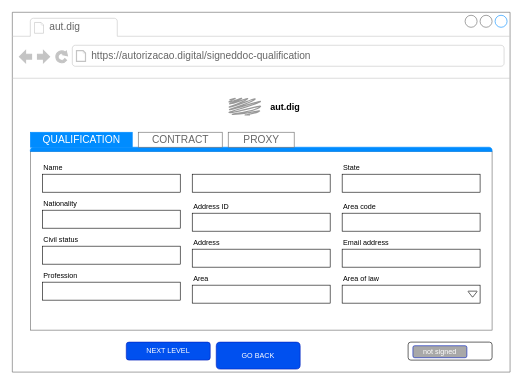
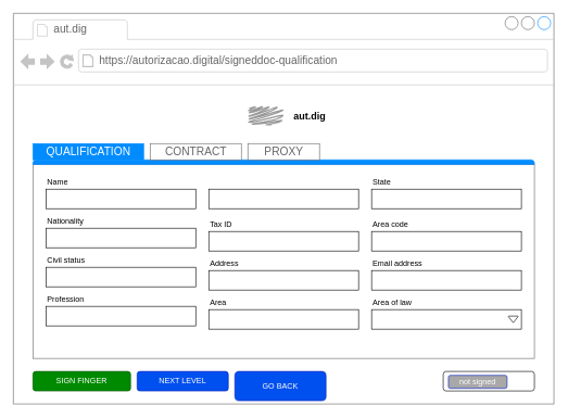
  <mxCell id="0" />
  <mxCell id="1" parent="0" />
  <mxCell id="2" value="" style="strokeWidth=1;shadow=0;dashed=0;align=center;html=1;shape=mxgraph.mockup.containers.browserWindow;rSize=0;strokeColor=#666666;strokeColor2=#008cff;strokeColor3=#c4c4c4;mainText=,;recursiveResize=0;" parent="1" vertex="1"><mxGeometry x="20" y="20" width="830" height="600" as="geometry" /></mxCell>
  <mxCell id="3" value="aut.dig" style="strokeWidth=1;shadow=0;dashed=0;align=center;html=1;shape=mxgraph.mockup.containers.anchor;fontSize=17;fontColor=#666666;align=left;" parent="2" vertex="1"><mxGeometry x="60" y="12" width="110" height="26" as="geometry" /></mxCell>
  <mxCell id="4" value="https://autorizacao.digital/signeddoc-qualification" style="strokeWidth=1;shadow=0;dashed=0;align=center;html=1;shape=mxgraph.mockup.containers.anchor;rSize=0;fontSize=17;fontColor=#666666;align=left;" parent="2" vertex="1"><mxGeometry x="130" y="60" width="250" height="26" as="geometry" /></mxCell>
  <mxCell id="5" value="" style="strokeWidth=1;shadow=0;dashed=0;align=center;html=1;shape=mxgraph.mockup.containers.marginRect2;rectMarginTop=32;strokeColor=#666666;gradientColor=none;" parent="2" vertex="1"><mxGeometry x="30" y="200" width="770" height="330" as="geometry" /></mxCell>
  <mxCell id="6" value="" style="strokeWidth=1;shadow=0;dashed=0;align=center;html=1;shape=mxgraph.mockup.containers.topButton;rSize=5;strokeColor=#008cff;fillColor=#008cff;gradientColor=none;resizeWidth=1;movable=0;deletable=1;" parent="5" vertex="1"><mxGeometry width="770" height="7" relative="1" as="geometry"><mxPoint y="25" as="offset" /></mxGeometry></mxCell>
  <mxCell id="7" value="" style="group" parent="5" vertex="1" connectable="0"><mxGeometry x="20" y="110" width="230" height="60" as="geometry" /></mxCell>
  <mxCell id="8" value="" style="group" parent="7" vertex="1" connectable="0"><mxGeometry width="230" height="60" as="geometry" /></mxCell>
  <mxCell id="9" value="" style="rounded=0;whiteSpace=wrap;html=1;align=left;" parent="8" vertex="1"><mxGeometry y="20" width="230" height="30" as="geometry" /></mxCell>
  <mxCell id="10" value="Nationality" style="text;html=1;strokeColor=none;fillColor=none;align=left;verticalAlign=middle;whiteSpace=wrap;rounded=0;" parent="8" vertex="1"><mxGeometry width="230" height="20" as="geometry" /></mxCell>
  <mxCell id="11" value="" style="group" parent="5" vertex="1" connectable="0"><mxGeometry x="20" y="170" width="230" height="60" as="geometry" /></mxCell>
  <mxCell id="12" value="" style="group" parent="11" vertex="1" connectable="0"><mxGeometry width="230" height="60" as="geometry" /></mxCell>
  <mxCell id="13" value="" style="rounded=0;whiteSpace=wrap;html=1;align=left;" parent="12" vertex="1"><mxGeometry y="20" width="230" height="30" as="geometry" /></mxCell>
  <mxCell id="14" value="Civil status" style="text;html=1;strokeColor=none;fillColor=none;align=left;verticalAlign=middle;whiteSpace=wrap;rounded=0;" parent="12" vertex="1"><mxGeometry width="230" height="20" as="geometry" /></mxCell>
  <mxCell id="15" value="" style="group" parent="5" vertex="1" connectable="0"><mxGeometry x="20" y="230" width="230" height="60" as="geometry" /></mxCell>
  <mxCell id="16" value="" style="group" parent="15" vertex="1" connectable="0"><mxGeometry width="230" height="60" as="geometry" /></mxCell>
  <mxCell id="17" value="" style="rounded=0;whiteSpace=wrap;html=1;align=left;" parent="16" vertex="1"><mxGeometry y="20" width="230" height="30" as="geometry" /></mxCell>
  <mxCell id="18" value="Profession" style="text;html=1;strokeColor=none;fillColor=none;align=left;verticalAlign=middle;whiteSpace=wrap;rounded=0;" parent="16" vertex="1"><mxGeometry width="230" height="20" as="geometry" /></mxCell>
  <mxCell id="19" value="" style="group" parent="5" vertex="1" connectable="0"><mxGeometry x="520" y="50" width="230" height="60" as="geometry" /></mxCell>
  <mxCell id="20" value="" style="group" parent="19" vertex="1" connectable="0"><mxGeometry width="230" height="60" as="geometry" /></mxCell>
  <mxCell id="21" value="" style="rounded=0;whiteSpace=wrap;html=1;align=left;" parent="20" vertex="1"><mxGeometry y="20" width="230" height="30" as="geometry" /></mxCell>
  <mxCell id="22" value="State" style="text;html=1;strokeColor=none;fillColor=none;align=left;verticalAlign=middle;whiteSpace=wrap;rounded=0;" parent="20" vertex="1"><mxGeometry width="230" height="20" as="geometry" /></mxCell>
  <mxCell id="23" value="" style="group" parent="5" vertex="1" connectable="0"><mxGeometry x="270" y="50" width="230" height="60" as="geometry" /></mxCell>
  <mxCell id="24" value="" style="group" parent="23" vertex="1" connectable="0"><mxGeometry width="230" height="60" as="geometry" /></mxCell>
  <mxCell id="25" value="" style="rounded=0;whiteSpace=wrap;html=1;align=left;" parent="24" vertex="1"><mxGeometry y="20" width="230" height="30" as="geometry" /></mxCell>
  <mxCell id="26" value="" style="group" parent="5" vertex="1" connectable="0"><mxGeometry x="20" y="50" width="230" height="60" as="geometry" /></mxCell>
  <mxCell id="27" value="" style="group" parent="26" vertex="1" connectable="0"><mxGeometry width="230" height="60" as="geometry" /></mxCell>
  <mxCell id="28" value="" style="rounded=0;whiteSpace=wrap;html=1;align=left;" parent="27" vertex="1"><mxGeometry y="20" width="230" height="30" as="geometry" /></mxCell>
  <mxCell id="29" value="Name" style="text;html=1;strokeColor=none;fillColor=none;align=left;verticalAlign=middle;whiteSpace=wrap;rounded=0;" parent="27" vertex="1"><mxGeometry width="230" height="20" as="geometry" /></mxCell>
  <mxCell id="30" value="" style="group" parent="5" vertex="1" connectable="0"><mxGeometry x="270" y="115" width="230" height="60" as="geometry" /></mxCell>
  <mxCell id="31" value="" style="group" parent="30" vertex="1" connectable="0"><mxGeometry width="230" height="60" as="geometry" /></mxCell>
  <mxCell id="32" value="" style="rounded=0;whiteSpace=wrap;html=1;align=left;" parent="31" vertex="1"><mxGeometry y="20" width="230" height="30" as="geometry" /></mxCell>
- <mxCell id="33" value="Address ID" style="text;html=1;strokeColor=none;fillColor=none;align=left;verticalAlign=middle;whiteSpace=wrap;rounded=0;" parent="31" vertex="1"><mxGeometry width="230" height="20" as="geometry" /></mxCell>
+ <mxCell id="33" value="Tax ID" style="text;html=1;strokeColor=none;fillColor=none;align=left;verticalAlign=middle;whiteSpace=wrap;rounded=0;" parent="31" vertex="1"><mxGeometry width="230" height="20" as="geometry" /></mxCell>
  <mxCell id="34" value="" style="group" parent="5" vertex="1" connectable="0"><mxGeometry x="270" y="175" width="230" height="60" as="geometry" /></mxCell>
  <mxCell id="35" value="" style="group" parent="34" vertex="1" connectable="0"><mxGeometry width="230" height="60" as="geometry" /></mxCell>
  <mxCell id="36" value="" style="rounded=0;whiteSpace=wrap;html=1;align=left;" parent="35" vertex="1"><mxGeometry y="20" width="230" height="30" as="geometry" /></mxCell>
  <mxCell id="37" value="Address" style="text;html=1;strokeColor=none;fillColor=none;align=left;verticalAlign=middle;whiteSpace=wrap;rounded=0;" parent="35" vertex="1"><mxGeometry width="230" height="20" as="geometry" /></mxCell>
  <mxCell id="38" value="" style="group" parent="5" vertex="1" connectable="0"><mxGeometry x="270" y="235" width="230" height="60" as="geometry" /></mxCell>
  <mxCell id="39" value="" style="group" parent="38" vertex="1" connectable="0"><mxGeometry width="230" height="60" as="geometry" /></mxCell>
  <mxCell id="40" value="" style="rounded=0;whiteSpace=wrap;html=1;align=left;" parent="39" vertex="1"><mxGeometry y="20" width="230" height="30" as="geometry" /></mxCell>
  <mxCell id="41" value="Area" style="text;html=1;strokeColor=none;fillColor=none;align=left;verticalAlign=middle;whiteSpace=wrap;rounded=0;" parent="39" vertex="1"><mxGeometry width="230" height="20" as="geometry" /></mxCell>
  <mxCell id="42" value="" style="group" parent="5" vertex="1" connectable="0"><mxGeometry x="520" y="115" width="230" height="60" as="geometry" /></mxCell>
  <mxCell id="43" value="" style="group" parent="42" vertex="1" connectable="0"><mxGeometry width="230" height="60" as="geometry" /></mxCell>
  <mxCell id="44" value="" style="rounded=0;whiteSpace=wrap;html=1;align=left;" parent="43" vertex="1"><mxGeometry y="20" width="230" height="30" as="geometry" /></mxCell>
  <mxCell id="45" value="Area code" style="text;html=1;strokeColor=none;fillColor=none;align=left;verticalAlign=middle;whiteSpace=wrap;rounded=0;" parent="43" vertex="1"><mxGeometry width="230" height="20" as="geometry" /></mxCell>
  <mxCell id="46" value="" style="group" parent="5" vertex="1" connectable="0"><mxGeometry x="520" y="175" width="230" height="60" as="geometry" /></mxCell>
  <mxCell id="47" value="" style="group" parent="46" vertex="1" connectable="0"><mxGeometry width="230" height="60" as="geometry" /></mxCell>
  <mxCell id="48" value="" style="rounded=0;whiteSpace=wrap;html=1;align=left;" parent="47" vertex="1"><mxGeometry y="20" width="230" height="30" as="geometry" /></mxCell>
  <mxCell id="49" value="Email address" style="text;html=1;strokeColor=none;fillColor=none;align=left;verticalAlign=middle;whiteSpace=wrap;rounded=0;" parent="47" vertex="1"><mxGeometry width="230" height="20" as="geometry" /></mxCell>
  <mxCell id="50" value="" style="group" parent="5" vertex="1" connectable="0"><mxGeometry x="520" y="235" width="230" height="60" as="geometry" /></mxCell>
  <mxCell id="51" value="" style="group" parent="50" vertex="1" connectable="0"><mxGeometry width="230" height="60" as="geometry" /></mxCell>
  <mxCell id="52" value="" style="rounded=0;whiteSpace=wrap;html=1;align=left;" parent="51" vertex="1"><mxGeometry y="20" width="230" height="30" as="geometry" /></mxCell>
  <mxCell id="53" value="Area of law" style="text;html=1;strokeColor=none;fillColor=none;align=left;verticalAlign=middle;whiteSpace=wrap;rounded=0;" parent="51" vertex="1"><mxGeometry width="230" height="20" as="geometry" /></mxCell>
  <mxCell id="54" value="" style="strokeWidth=1;html=1;shape=mxgraph.flowchart.merge_or_storage;whiteSpace=wrap;" parent="51" vertex="1"><mxGeometry x="210" y="30" width="15" height="10" as="geometry" /></mxCell>
  <mxCell id="55" value="PROXY" style="strokeColor=inherit;fillColor=inherit;gradientColor=inherit;strokeWidth=1;shadow=0;dashed=0;align=center;html=1;shape=mxgraph.mockup.containers.rrect;rSize=0;fontSize=17;fontColor=#666666;gradientColor=none;" parent="2" vertex="1"><mxGeometry width="110" height="25" relative="1" as="geometry"><mxPoint x="360" y="200" as="offset" /></mxGeometry></mxCell>
  <mxCell id="56" value="QUALIFICATION" style="strokeWidth=1;shadow=0;dashed=0;align=center;html=1;shape=mxgraph.mockup.containers.rrect;rSize=0;fontSize=17;fontColor=#ffffff;strokeColor=#008cff;fillColor=#008cff;" parent="2" vertex="1"><mxGeometry width="170" height="25" relative="1" as="geometry"><mxPoint x="30" y="200" as="offset" /></mxGeometry></mxCell>
  <mxCell id="57" value="CONTRACT" style="strokeColor=inherit;fillColor=inherit;gradientColor=inherit;strokeWidth=1;shadow=0;dashed=0;align=center;html=1;shape=mxgraph.mockup.containers.rrect;rSize=0;fontSize=17;fontColor=#666666;gradientColor=none;" parent="2" vertex="1"><mxGeometry width="140" height="25" relative="1" as="geometry"><mxPoint x="210" y="200" as="offset" /></mxGeometry></mxCell>
  <mxCell id="58" value="&lt;b&gt;&lt;font style=&quot;font-size: 15px&quot;&gt;aut.dig&lt;/font&gt;&lt;/b&gt;" style="text;html=1;strokeColor=none;fillColor=none;align=center;verticalAlign=middle;whiteSpace=wrap;rounded=0;" parent="1" vertex="1"><mxGeometry x="455" y="168" width="40" height="20" as="geometry" /></mxCell>
  <mxCell id="59" value="" style="shape=mxgraph.mockup.markup.scratchOut;shadow=0;dashed=0;html=1;strokeColor=#999999;strokeWidth=2;" parent="1" vertex="1"><mxGeometry x="380" y="163" width="55" height="30" as="geometry" /></mxCell>
+ <mxCell id="60" value="SIGN FINGER" style="rounded=1;whiteSpace=wrap;html=1;align=center;fillColor=#008a00;strokeColor=#005700;fontColor=#ffffff;" vertex="1" parent="1"><mxGeometry x="50" y="570" width="150" height="30" as="geometry" /></mxCell>
  <mxCell id="61" value="NEXT LEVEL" style="rounded=1;whiteSpace=wrap;html=1;align=center;fillColor=#0050ef;strokeColor=#001DBC;fontColor=#ffffff;" vertex="1" parent="1"><mxGeometry x="210" y="570" width="140" height="30" as="geometry" /></mxCell>
  <mxCell id="62" value="&lt;font color=&quot;#ffffff&quot;&gt;GO BACK&lt;/font&gt;" style="rounded=1;whiteSpace=wrap;html=1;align=center;fillColor=#0050ef;strokeColor=#001DBC;fontColor=#ffffff;" vertex="1" parent="1"><mxGeometry x="360" y="570" width="140" height="45" as="geometry" /></mxCell>
  <mxCell id="63" value="" style="group" vertex="1" connectable="0" parent="1"><mxGeometry x="680" y="570" width="140" height="30" as="geometry" /></mxCell>
  <mxCell id="64" value="" style="rounded=1;whiteSpace=wrap;html=1;align=center;strokeWidth=1;" vertex="1" parent="63"><mxGeometry width="140" height="30" as="geometry" /></mxCell>
  <mxCell id="65" value="not signed" style="rounded=1;whiteSpace=wrap;html=1;align=center;strokeColor=#001DBC;fontColor=#ffffff;fillColor=#A8A8A8;" vertex="1" parent="63"><mxGeometry x="8" y="6" width="90" height="20" as="geometry" /></mxCell>
